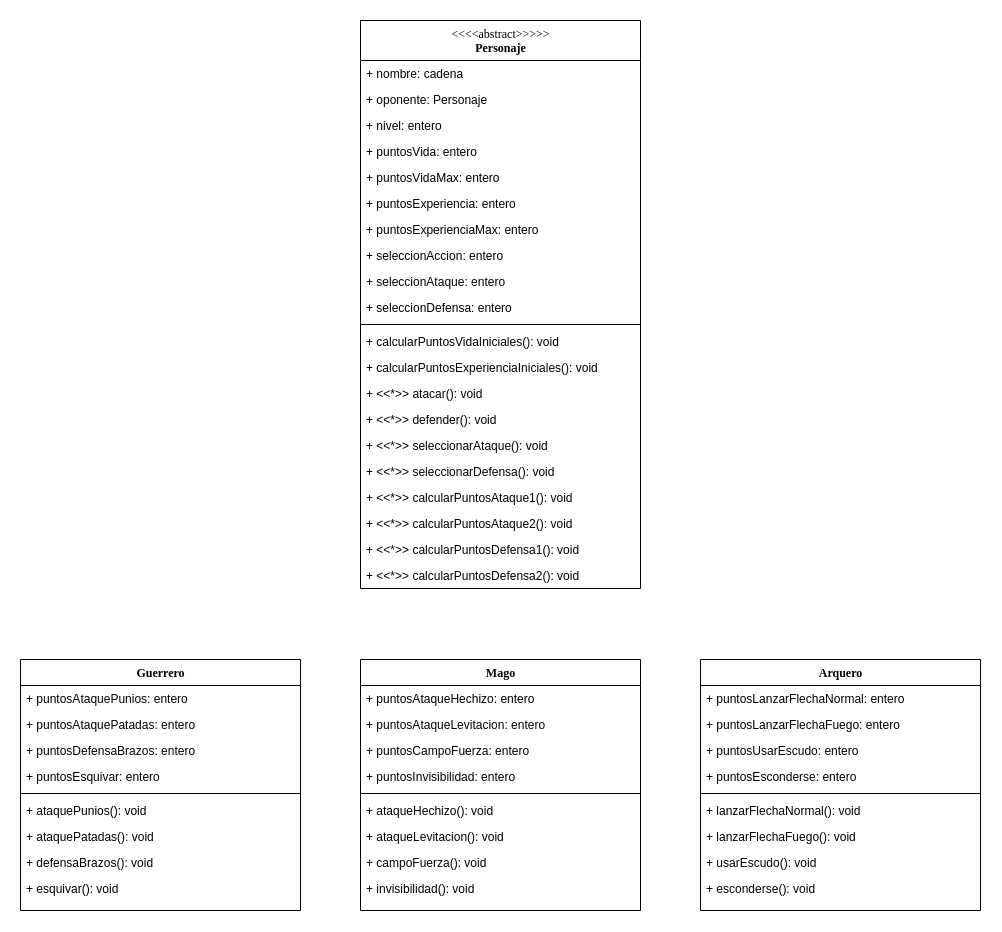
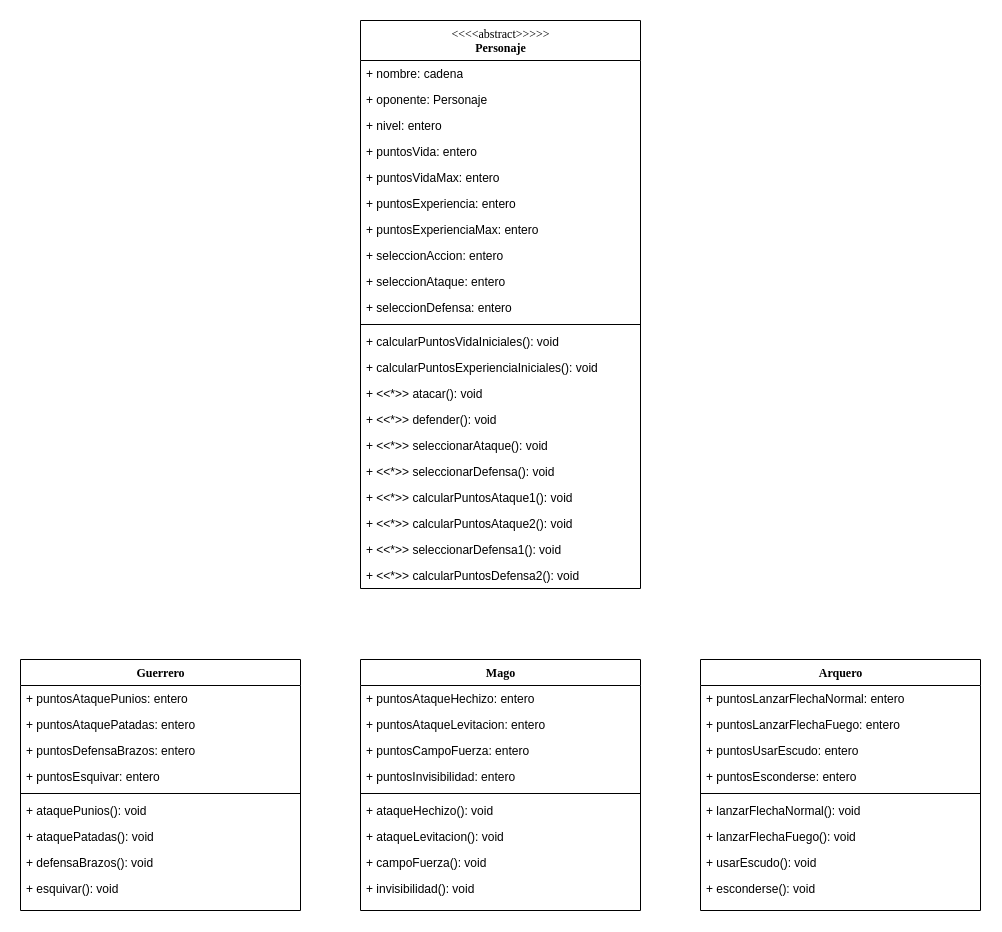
  <mxCell id="0" />
  <mxCell id="1" parent="0" />
  <mxCell id="2" value="&lt;div&gt;&lt;span style=&quot;background-color: initial; font-weight: normal;&quot;&gt;&amp;lt;&amp;lt;&amp;lt;&amp;lt;abstract&amp;gt;&amp;gt;&amp;gt;&amp;gt;&amp;gt;&lt;/span&gt;&lt;/div&gt;&lt;div&gt;&lt;span style=&quot;background-color: initial;&quot;&gt;Personaje&lt;/span&gt;&lt;br&gt;&lt;/div&gt;" style="swimlane;html=1;fontStyle=1;align=center;verticalAlign=top;childLayout=stackLayout;horizontal=1;startSize=40;horizontalStack=0;resizeParent=1;resizeLast=0;collapsible=1;marginBottom=0;swimlaneFillColor=#ffffff;rounded=0;shadow=0;comic=0;labelBackgroundColor=none;strokeWidth=1;fillColor=none;fontFamily=Verdana;fontSize=12" parent="1" vertex="1"><mxGeometry x="360" y="20" width="280" height="568" as="geometry"><mxRectangle x="-210" y="120" width="180" height="40" as="alternateBounds" /></mxGeometry></mxCell>
  <mxCell id="3" value="+ nombre: cadena" style="text;html=1;strokeColor=none;fillColor=none;align=left;verticalAlign=top;spacingLeft=4;spacingRight=4;whiteSpace=wrap;overflow=hidden;rotatable=0;points=[[0,0.5],[1,0.5]];portConstraint=eastwest;" parent="2" vertex="1"><mxGeometry y="40" width="280" height="26" as="geometry" /></mxCell>
  <mxCell id="4" value="+ oponente: Personaje" style="text;html=1;strokeColor=none;fillColor=none;align=left;verticalAlign=top;spacingLeft=4;spacingRight=4;whiteSpace=wrap;overflow=hidden;rotatable=0;points=[[0,0.5],[1,0.5]];portConstraint=eastwest;" parent="2" vertex="1"><mxGeometry y="66" width="280" height="26" as="geometry" /></mxCell>
  <mxCell id="5" value="+ nivel: entero" style="text;html=1;strokeColor=none;fillColor=none;align=left;verticalAlign=top;spacingLeft=4;spacingRight=4;whiteSpace=wrap;overflow=hidden;rotatable=0;points=[[0,0.5],[1,0.5]];portConstraint=eastwest;" parent="2" vertex="1"><mxGeometry y="92" width="280" height="26" as="geometry" /></mxCell>
  <mxCell id="6" value="+ puntosVida: entero" style="text;html=1;strokeColor=none;fillColor=none;align=left;verticalAlign=top;spacingLeft=4;spacingRight=4;whiteSpace=wrap;overflow=hidden;rotatable=0;points=[[0,0.5],[1,0.5]];portConstraint=eastwest;" parent="2" vertex="1"><mxGeometry y="118" width="280" height="26" as="geometry" /></mxCell>
  <mxCell id="7" value="+ puntosVidaMax: entero" style="text;html=1;strokeColor=none;fillColor=none;align=left;verticalAlign=top;spacingLeft=4;spacingRight=4;whiteSpace=wrap;overflow=hidden;rotatable=0;points=[[0,0.5],[1,0.5]];portConstraint=eastwest;" parent="2" vertex="1"><mxGeometry y="144" width="280" height="26" as="geometry" /></mxCell>
  <mxCell id="8" value="+ puntosExperiencia: entero" style="text;html=1;strokeColor=none;fillColor=none;align=left;verticalAlign=top;spacingLeft=4;spacingRight=4;whiteSpace=wrap;overflow=hidden;rotatable=0;points=[[0,0.5],[1,0.5]];portConstraint=eastwest;" parent="2" vertex="1"><mxGeometry y="170" width="280" height="26" as="geometry" /></mxCell>
  <mxCell id="9" value="+ puntosExperienciaMax: entero" style="text;html=1;strokeColor=none;fillColor=none;align=left;verticalAlign=top;spacingLeft=4;spacingRight=4;whiteSpace=wrap;overflow=hidden;rotatable=0;points=[[0,0.5],[1,0.5]];portConstraint=eastwest;" vertex="1" parent="2"><mxGeometry y="196" width="280" height="26" as="geometry" /></mxCell>
  <mxCell id="10" value="+ seleccionAccion: entero" style="text;html=1;strokeColor=none;fillColor=none;align=left;verticalAlign=top;spacingLeft=4;spacingRight=4;whiteSpace=wrap;overflow=hidden;rotatable=0;points=[[0,0.5],[1,0.5]];portConstraint=eastwest;" vertex="1" parent="2"><mxGeometry y="222" width="280" height="26" as="geometry" /></mxCell>
  <mxCell id="11" value="+ seleccionAtaque: entero" style="text;html=1;strokeColor=none;fillColor=none;align=left;verticalAlign=top;spacingLeft=4;spacingRight=4;whiteSpace=wrap;overflow=hidden;rotatable=0;points=[[0,0.5],[1,0.5]];portConstraint=eastwest;" vertex="1" parent="2"><mxGeometry y="248" width="280" height="26" as="geometry" /></mxCell>
  <mxCell id="12" value="+ seleccionDefensa: entero" style="text;html=1;strokeColor=none;fillColor=none;align=left;verticalAlign=top;spacingLeft=4;spacingRight=4;whiteSpace=wrap;overflow=hidden;rotatable=0;points=[[0,0.5],[1,0.5]];portConstraint=eastwest;" vertex="1" parent="2"><mxGeometry y="274" width="280" height="26" as="geometry" /></mxCell>
  <mxCell id="13" value="" style="line;html=1;strokeWidth=1;fillColor=none;align=left;verticalAlign=middle;spacingTop=-1;spacingLeft=3;spacingRight=3;rotatable=0;labelPosition=right;points=[];portConstraint=eastwest;" parent="2" vertex="1"><mxGeometry y="300" width="280" height="8" as="geometry" /></mxCell>
  <mxCell id="14" value="+ calcularPuntosVidaIniciales(): void" style="text;html=1;strokeColor=none;fillColor=none;align=left;verticalAlign=top;spacingLeft=4;spacingRight=4;whiteSpace=wrap;overflow=hidden;rotatable=0;points=[[0,0.5],[1,0.5]];portConstraint=eastwest;" parent="2" vertex="1"><mxGeometry y="308" width="280" height="26" as="geometry" /></mxCell>
  <mxCell id="15" value="+ calcularPuntosExperienciaIniciales(): void" style="text;html=1;strokeColor=none;fillColor=none;align=left;verticalAlign=top;spacingLeft=4;spacingRight=4;whiteSpace=wrap;overflow=hidden;rotatable=0;points=[[0,0.5],[1,0.5]];portConstraint=eastwest;" parent="2" vertex="1"><mxGeometry y="334" width="280" height="26" as="geometry" /></mxCell>
  <mxCell id="16" value="+ &amp;lt;&amp;lt;*&amp;gt;&amp;gt; atacar(): void" style="text;html=1;strokeColor=none;fillColor=none;align=left;verticalAlign=top;spacingLeft=4;spacingRight=4;whiteSpace=wrap;overflow=hidden;rotatable=0;points=[[0,0.5],[1,0.5]];portConstraint=eastwest;" parent="2" vertex="1"><mxGeometry y="360" width="280" height="26" as="geometry" /></mxCell>
  <mxCell id="17" value="+ &amp;lt;&amp;lt;*&amp;gt;&amp;gt; defender(): void" style="text;html=1;strokeColor=none;fillColor=none;align=left;verticalAlign=top;spacingLeft=4;spacingRight=4;whiteSpace=wrap;overflow=hidden;rotatable=0;points=[[0,0.5],[1,0.5]];portConstraint=eastwest;" parent="2" vertex="1"><mxGeometry y="386" width="280" height="26" as="geometry" /></mxCell>
  <mxCell id="18" value="+ &amp;lt;&amp;lt;*&amp;gt;&amp;gt; seleccionarAtaque(): void" style="text;html=1;strokeColor=none;fillColor=none;align=left;verticalAlign=top;spacingLeft=4;spacingRight=4;whiteSpace=wrap;overflow=hidden;rotatable=0;points=[[0,0.5],[1,0.5]];portConstraint=eastwest;" vertex="1" parent="2"><mxGeometry y="412" width="280" height="26" as="geometry" /></mxCell>
  <mxCell id="19" value="+ &amp;lt;&amp;lt;*&amp;gt;&amp;gt; seleccionarDefensa(): void" style="text;html=1;strokeColor=none;fillColor=none;align=left;verticalAlign=top;spacingLeft=4;spacingRight=4;whiteSpace=wrap;overflow=hidden;rotatable=0;points=[[0,0.5],[1,0.5]];portConstraint=eastwest;" vertex="1" parent="2"><mxGeometry y="438" width="280" height="26" as="geometry" /></mxCell>
  <mxCell id="20" value="+ &amp;lt;&amp;lt;*&amp;gt;&amp;gt; calcularPuntosAtaque1(): void" style="text;html=1;strokeColor=none;fillColor=none;align=left;verticalAlign=top;spacingLeft=4;spacingRight=4;whiteSpace=wrap;overflow=hidden;rotatable=0;points=[[0,0.5],[1,0.5]];portConstraint=eastwest;" vertex="1" parent="2"><mxGeometry y="464" width="280" height="26" as="geometry" /></mxCell>
  <mxCell id="21" value="+ &amp;lt;&amp;lt;*&amp;gt;&amp;gt; calcularPuntosAtaque2(): void" style="text;html=1;strokeColor=none;fillColor=none;align=left;verticalAlign=top;spacingLeft=4;spacingRight=4;whiteSpace=wrap;overflow=hidden;rotatable=0;points=[[0,0.5],[1,0.5]];portConstraint=eastwest;" vertex="1" parent="2"><mxGeometry y="490" width="280" height="26" as="geometry" /></mxCell>
- <mxCell id="22" value="+ &amp;lt;&amp;lt;*&amp;gt;&amp;gt; calcularPuntosDefensa1(): void" style="text;html=1;strokeColor=none;fillColor=none;align=left;verticalAlign=top;spacingLeft=4;spacingRight=4;whiteSpace=wrap;overflow=hidden;rotatable=0;points=[[0,0.5],[1,0.5]];portConstraint=eastwest;" vertex="1" parent="2"><mxGeometry y="516" width="280" height="26" as="geometry" /></mxCell>
+ <mxCell id="22" value="+ &amp;lt;&amp;lt;*&amp;gt;&amp;gt; seleccionarDefensa1(): void" style="text;html=1;strokeColor=none;fillColor=none;align=left;verticalAlign=top;spacingLeft=4;spacingRight=4;whiteSpace=wrap;overflow=hidden;rotatable=0;points=[[0,0.5],[1,0.5]];portConstraint=eastwest;" vertex="1" parent="2"><mxGeometry y="516" width="280" height="26" as="geometry" /></mxCell>
  <mxCell id="23" value="+ &amp;lt;&amp;lt;*&amp;gt;&amp;gt; calcularPuntosDefensa2(): void" style="text;html=1;strokeColor=none;fillColor=none;align=left;verticalAlign=top;spacingLeft=4;spacingRight=4;whiteSpace=wrap;overflow=hidden;rotatable=0;points=[[0,0.5],[1,0.5]];portConstraint=eastwest;" vertex="1" parent="2"><mxGeometry y="542" width="280" height="26" as="geometry" /></mxCell>
  <mxCell id="24" value="Guerrero" style="swimlane;html=1;fontStyle=1;align=center;verticalAlign=top;childLayout=stackLayout;horizontal=1;startSize=26;horizontalStack=0;resizeParent=1;resizeLast=0;collapsible=1;marginBottom=0;swimlaneFillColor=#ffffff;rounded=0;shadow=0;comic=0;labelBackgroundColor=none;strokeWidth=1;fillColor=none;fontFamily=Verdana;fontSize=12" parent="1" vertex="1"><mxGeometry x="20" y="659" width="280" height="251" as="geometry" /></mxCell>
  <mxCell id="25" value="+ puntosAtaquePunios: entero" style="text;html=1;strokeColor=none;fillColor=none;align=left;verticalAlign=top;spacingLeft=4;spacingRight=4;whiteSpace=wrap;overflow=hidden;rotatable=0;points=[[0,0.5],[1,0.5]];portConstraint=eastwest;" parent="24" vertex="1"><mxGeometry y="26" width="280" height="26" as="geometry" /></mxCell>
  <mxCell id="26" value="+ puntosAtaquePatadas: entero" style="text;html=1;strokeColor=none;fillColor=none;align=left;verticalAlign=top;spacingLeft=4;spacingRight=4;whiteSpace=wrap;overflow=hidden;rotatable=0;points=[[0,0.5],[1,0.5]];portConstraint=eastwest;" parent="24" vertex="1"><mxGeometry y="52" width="280" height="26" as="geometry" /></mxCell>
  <mxCell id="27" value="+ puntosDefensaBrazos: entero" style="text;html=1;strokeColor=none;fillColor=none;align=left;verticalAlign=top;spacingLeft=4;spacingRight=4;whiteSpace=wrap;overflow=hidden;rotatable=0;points=[[0,0.5],[1,0.5]];portConstraint=eastwest;" parent="24" vertex="1"><mxGeometry y="78" width="280" height="26" as="geometry" /></mxCell>
  <mxCell id="28" value="+ puntosEsquivar: entero" style="text;html=1;strokeColor=none;fillColor=none;align=left;verticalAlign=top;spacingLeft=4;spacingRight=4;whiteSpace=wrap;overflow=hidden;rotatable=0;points=[[0,0.5],[1,0.5]];portConstraint=eastwest;" parent="24" vertex="1"><mxGeometry y="104" width="280" height="26" as="geometry" /></mxCell>
  <mxCell id="29" value="" style="line;html=1;strokeWidth=1;fillColor=none;align=left;verticalAlign=middle;spacingTop=-1;spacingLeft=3;spacingRight=3;rotatable=0;labelPosition=right;points=[];portConstraint=eastwest;" parent="24" vertex="1"><mxGeometry y="130" width="280" height="8" as="geometry" /></mxCell>
  <mxCell id="30" value="+ ataquePunios(): void" style="text;html=1;strokeColor=none;fillColor=none;align=left;verticalAlign=top;spacingLeft=4;spacingRight=4;whiteSpace=wrap;overflow=hidden;rotatable=0;points=[[0,0.5],[1,0.5]];portConstraint=eastwest;" parent="24" vertex="1"><mxGeometry y="138" width="280" height="26" as="geometry" /></mxCell>
  <mxCell id="31" value="+ ataquePatadas(): void" style="text;html=1;strokeColor=none;fillColor=none;align=left;verticalAlign=top;spacingLeft=4;spacingRight=4;whiteSpace=wrap;overflow=hidden;rotatable=0;points=[[0,0.5],[1,0.5]];portConstraint=eastwest;" parent="24" vertex="1"><mxGeometry y="164" width="280" height="26" as="geometry" /></mxCell>
  <mxCell id="32" value="+ defensaBrazos(): void" style="text;html=1;strokeColor=none;fillColor=none;align=left;verticalAlign=top;spacingLeft=4;spacingRight=4;whiteSpace=wrap;overflow=hidden;rotatable=0;points=[[0,0.5],[1,0.5]];portConstraint=eastwest;" parent="24" vertex="1"><mxGeometry y="190" width="280" height="26" as="geometry" /></mxCell>
  <mxCell id="33" value="+ esquivar(): void" style="text;html=1;strokeColor=none;fillColor=none;align=left;verticalAlign=top;spacingLeft=4;spacingRight=4;whiteSpace=wrap;overflow=hidden;rotatable=0;points=[[0,0.5],[1,0.5]];portConstraint=eastwest;" parent="24" vertex="1"><mxGeometry y="216" width="280" height="26" as="geometry" /></mxCell>
  <mxCell id="34" value="Mago" style="swimlane;html=1;fontStyle=1;align=center;verticalAlign=top;childLayout=stackLayout;horizontal=1;startSize=26;horizontalStack=0;resizeParent=1;resizeLast=0;collapsible=1;marginBottom=0;swimlaneFillColor=#ffffff;rounded=0;shadow=0;comic=0;labelBackgroundColor=none;strokeWidth=1;fillColor=none;fontFamily=Verdana;fontSize=12" parent="1" vertex="1"><mxGeometry x="360" y="659" width="280" height="251" as="geometry" /></mxCell>
  <mxCell id="35" value="+ puntosAtaqueHechizo: entero" style="text;html=1;strokeColor=none;fillColor=none;align=left;verticalAlign=top;spacingLeft=4;spacingRight=4;whiteSpace=wrap;overflow=hidden;rotatable=0;points=[[0,0.5],[1,0.5]];portConstraint=eastwest;" parent="34" vertex="1"><mxGeometry y="26" width="280" height="26" as="geometry" /></mxCell>
  <mxCell id="36" value="+ puntosAtaqueLevitacion: entero" style="text;html=1;strokeColor=none;fillColor=none;align=left;verticalAlign=top;spacingLeft=4;spacingRight=4;whiteSpace=wrap;overflow=hidden;rotatable=0;points=[[0,0.5],[1,0.5]];portConstraint=eastwest;" parent="34" vertex="1"><mxGeometry y="52" width="280" height="26" as="geometry" /></mxCell>
  <mxCell id="37" value="+ puntosCampoFuerza: entero" style="text;html=1;strokeColor=none;fillColor=none;align=left;verticalAlign=top;spacingLeft=4;spacingRight=4;whiteSpace=wrap;overflow=hidden;rotatable=0;points=[[0,0.5],[1,0.5]];portConstraint=eastwest;" parent="34" vertex="1"><mxGeometry y="78" width="280" height="26" as="geometry" /></mxCell>
  <mxCell id="38" value="+ puntosInvisibilidad: entero" style="text;html=1;strokeColor=none;fillColor=none;align=left;verticalAlign=top;spacingLeft=4;spacingRight=4;whiteSpace=wrap;overflow=hidden;rotatable=0;points=[[0,0.5],[1,0.5]];portConstraint=eastwest;" parent="34" vertex="1"><mxGeometry y="104" width="280" height="26" as="geometry" /></mxCell>
  <mxCell id="39" value="" style="line;html=1;strokeWidth=1;fillColor=none;align=left;verticalAlign=middle;spacingTop=-1;spacingLeft=3;spacingRight=3;rotatable=0;labelPosition=right;points=[];portConstraint=eastwest;" parent="34" vertex="1"><mxGeometry y="130" width="280" height="8" as="geometry" /></mxCell>
  <mxCell id="40" value="+ ataqueHechizo(): void" style="text;html=1;strokeColor=none;fillColor=none;align=left;verticalAlign=top;spacingLeft=4;spacingRight=4;whiteSpace=wrap;overflow=hidden;rotatable=0;points=[[0,0.5],[1,0.5]];portConstraint=eastwest;" parent="34" vertex="1"><mxGeometry y="138" width="280" height="26" as="geometry" /></mxCell>
  <mxCell id="41" value="+ ataqueLevitacion(): void" style="text;html=1;strokeColor=none;fillColor=none;align=left;verticalAlign=top;spacingLeft=4;spacingRight=4;whiteSpace=wrap;overflow=hidden;rotatable=0;points=[[0,0.5],[1,0.5]];portConstraint=eastwest;" parent="34" vertex="1"><mxGeometry y="164" width="280" height="26" as="geometry" /></mxCell>
  <mxCell id="42" value="+ campoFuerza(): void" style="text;html=1;strokeColor=none;fillColor=none;align=left;verticalAlign=top;spacingLeft=4;spacingRight=4;whiteSpace=wrap;overflow=hidden;rotatable=0;points=[[0,0.5],[1,0.5]];portConstraint=eastwest;" parent="34" vertex="1"><mxGeometry y="190" width="280" height="26" as="geometry" /></mxCell>
  <mxCell id="43" value="+ invisibilidad(): void" style="text;html=1;strokeColor=none;fillColor=none;align=left;verticalAlign=top;spacingLeft=4;spacingRight=4;whiteSpace=wrap;overflow=hidden;rotatable=0;points=[[0,0.5],[1,0.5]];portConstraint=eastwest;" parent="34" vertex="1"><mxGeometry y="216" width="280" height="26" as="geometry" /></mxCell>
  <mxCell id="44" value="Arquero" style="swimlane;html=1;fontStyle=1;align=center;verticalAlign=top;childLayout=stackLayout;horizontal=1;startSize=26;horizontalStack=0;resizeParent=1;resizeLast=0;collapsible=1;marginBottom=0;swimlaneFillColor=#ffffff;rounded=0;shadow=0;comic=0;labelBackgroundColor=none;strokeWidth=1;fillColor=none;fontFamily=Verdana;fontSize=12" parent="1" vertex="1"><mxGeometry x="700" y="659" width="280" height="251" as="geometry" /></mxCell>
  <mxCell id="45" value="+ puntosLanzarFlechaNormal: entero" style="text;html=1;strokeColor=none;fillColor=none;align=left;verticalAlign=top;spacingLeft=4;spacingRight=4;whiteSpace=wrap;overflow=hidden;rotatable=0;points=[[0,0.5],[1,0.5]];portConstraint=eastwest;" parent="44" vertex="1"><mxGeometry y="26" width="280" height="26" as="geometry" /></mxCell>
  <mxCell id="46" value="+ puntosLanzarFlechaFuego: entero" style="text;html=1;strokeColor=none;fillColor=none;align=left;verticalAlign=top;spacingLeft=4;spacingRight=4;whiteSpace=wrap;overflow=hidden;rotatable=0;points=[[0,0.5],[1,0.5]];portConstraint=eastwest;" parent="44" vertex="1"><mxGeometry y="52" width="280" height="26" as="geometry" /></mxCell>
  <mxCell id="47" value="+ puntosUsarEscudo: entero" style="text;html=1;strokeColor=none;fillColor=none;align=left;verticalAlign=top;spacingLeft=4;spacingRight=4;whiteSpace=wrap;overflow=hidden;rotatable=0;points=[[0,0.5],[1,0.5]];portConstraint=eastwest;" parent="44" vertex="1"><mxGeometry y="78" width="280" height="26" as="geometry" /></mxCell>
  <mxCell id="48" value="+ puntosEsconderse: entero" style="text;html=1;strokeColor=none;fillColor=none;align=left;verticalAlign=top;spacingLeft=4;spacingRight=4;whiteSpace=wrap;overflow=hidden;rotatable=0;points=[[0,0.5],[1,0.5]];portConstraint=eastwest;" parent="44" vertex="1"><mxGeometry y="104" width="280" height="26" as="geometry" /></mxCell>
  <mxCell id="49" value="" style="line;html=1;strokeWidth=1;fillColor=none;align=left;verticalAlign=middle;spacingTop=-1;spacingLeft=3;spacingRight=3;rotatable=0;labelPosition=right;points=[];portConstraint=eastwest;" parent="44" vertex="1"><mxGeometry y="130" width="280" height="8" as="geometry" /></mxCell>
  <mxCell id="50" value="+ lanzarFlechaNormal(): void" style="text;html=1;strokeColor=none;fillColor=none;align=left;verticalAlign=top;spacingLeft=4;spacingRight=4;whiteSpace=wrap;overflow=hidden;rotatable=0;points=[[0,0.5],[1,0.5]];portConstraint=eastwest;" parent="44" vertex="1"><mxGeometry y="138" width="280" height="26" as="geometry" /></mxCell>
  <mxCell id="51" value="+ lanzarFlechaFuego(): void" style="text;html=1;strokeColor=none;fillColor=none;align=left;verticalAlign=top;spacingLeft=4;spacingRight=4;whiteSpace=wrap;overflow=hidden;rotatable=0;points=[[0,0.5],[1,0.5]];portConstraint=eastwest;" parent="44" vertex="1"><mxGeometry y="164" width="280" height="26" as="geometry" /></mxCell>
  <mxCell id="52" value="+ usarEscudo(): void" style="text;html=1;strokeColor=none;fillColor=none;align=left;verticalAlign=top;spacingLeft=4;spacingRight=4;whiteSpace=wrap;overflow=hidden;rotatable=0;points=[[0,0.5],[1,0.5]];portConstraint=eastwest;" parent="44" vertex="1"><mxGeometry y="190" width="280" height="26" as="geometry" /></mxCell>
  <mxCell id="53" value="+ esconderse(): void" style="text;html=1;strokeColor=none;fillColor=none;align=left;verticalAlign=top;spacingLeft=4;spacingRight=4;whiteSpace=wrap;overflow=hidden;rotatable=0;points=[[0,0.5],[1,0.5]];portConstraint=eastwest;" parent="44" vertex="1"><mxGeometry y="216" width="280" height="26" as="geometry" /></mxCell>
